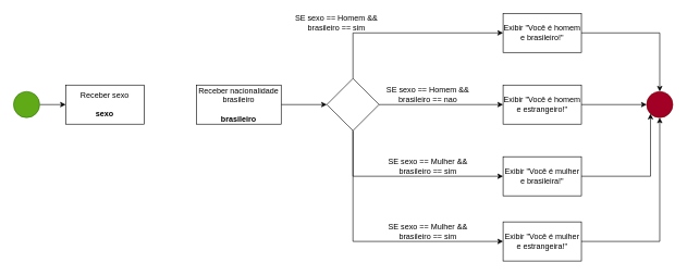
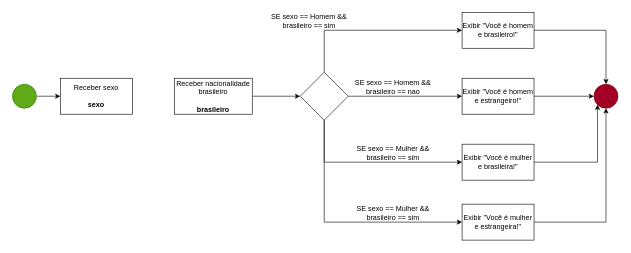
  <mxCell id="0" />
  <mxCell id="1" parent="0" />
  <mxCell id="2" value="" style="edgeStyle=orthogonalEdgeStyle;rounded=0;orthogonalLoop=1;jettySize=auto;html=1;" edge="1" parent="1" source="3" target="4"><mxGeometry relative="1" as="geometry" /></mxCell>
  <mxCell id="3" value="" style="ellipse;whiteSpace=wrap;html=1;aspect=fixed;fillColor=#60a917;fontColor=#ffffff;strokeColor=#2D7600;" vertex="1" parent="1"><mxGeometry x="20" y="140" width="40" height="40" as="geometry" /></mxCell>
  <mxCell id="4" value="Receber sexo&lt;div&gt;&lt;br&gt;&lt;/div&gt;&lt;div&gt;&lt;b&gt;sexo&lt;/b&gt;&lt;/div&gt;" style="whiteSpace=wrap;html=1;" vertex="1" parent="1"><mxGeometry x="100" y="130" width="120" height="60" as="geometry" /></mxCell>
  <mxCell id="5" value="" style="ellipse;whiteSpace=wrap;html=1;aspect=fixed;fillColor=#a20025;fontColor=#ffffff;strokeColor=#6F0000;" vertex="1" parent="1"><mxGeometry x="990" y="140" width="40" height="40" as="geometry" /></mxCell>
  <mxCell id="6" value="" style="edgeStyle=orthogonalEdgeStyle;rounded=0;orthogonalLoop=1;jettySize=auto;html=1;" edge="1" parent="1" source="10" target="12"><mxGeometry relative="1" as="geometry"><Array as="points"><mxPoint x="540" y="50" /></Array></mxGeometry></mxCell>
  <mxCell id="7" value="" style="edgeStyle=orthogonalEdgeStyle;rounded=0;orthogonalLoop=1;jettySize=auto;html=1;" edge="1" parent="1" source="10" target="14"><mxGeometry relative="1" as="geometry"><Array as="points"><mxPoint x="540" y="270" /></Array></mxGeometry></mxCell>
  <mxCell id="8" value="" style="edgeStyle=orthogonalEdgeStyle;rounded=0;orthogonalLoop=1;jettySize=auto;html=1;" edge="1" parent="1" source="10" target="18"><mxGeometry relative="1" as="geometry" /></mxCell>
  <mxCell id="9" value="" style="edgeStyle=orthogonalEdgeStyle;rounded=0;orthogonalLoop=1;jettySize=auto;html=1;" edge="1" parent="1" source="10" target="20"><mxGeometry relative="1" as="geometry"><Array as="points"><mxPoint x="540" y="370" /></Array></mxGeometry></mxCell>
  <mxCell id="10" value="" style="rhombus;whiteSpace=wrap;html=1;" vertex="1" parent="1"><mxGeometry x="500" y="120" width="80" height="80" as="geometry" /></mxCell>
  <mxCell id="11" style="edgeStyle=orthogonalEdgeStyle;rounded=0;orthogonalLoop=1;jettySize=auto;html=1;entryX=0.5;entryY=0;entryDx=0;entryDy=0;" edge="1" parent="1" source="12" target="5"><mxGeometry relative="1" as="geometry" /></mxCell>
  <mxCell id="12" value="Exibir &quot;Você é homem e brasileiro!&quot;" style="whiteSpace=wrap;html=1;" vertex="1" parent="1"><mxGeometry x="770" y="20" width="120" height="60" as="geometry" /></mxCell>
  <mxCell id="13" style="edgeStyle=orthogonalEdgeStyle;rounded=0;orthogonalLoop=1;jettySize=auto;html=1;entryX=0;entryY=1;entryDx=0;entryDy=0;" edge="1" parent="1" source="14" target="5"><mxGeometry relative="1" as="geometry" /></mxCell>
  <mxCell id="14" value="Exibir &quot;Você é mulher e brasileira!&quot;" style="whiteSpace=wrap;html=1;" vertex="1" parent="1"><mxGeometry x="770" y="240" width="120" height="60" as="geometry" /></mxCell>
  <mxCell id="15" value="" style="edgeStyle=orthogonalEdgeStyle;rounded=0;orthogonalLoop=1;jettySize=auto;html=1;" edge="1" parent="1" source="16" target="10"><mxGeometry relative="1" as="geometry" /></mxCell>
- <mxCell id="16" value="Receber nacionalidade brasileiro&lt;div&gt;&lt;br&gt;&lt;/div&gt;&lt;div&gt;&lt;b&gt;brasileiro&lt;/b&gt;&lt;/div&gt;" style="whiteSpace=wrap;html=1;" vertex="1" parent="1"><mxGeometry x="300" y="130" width="130" height="60" as="geometry" /></mxCell>
+ <mxCell id="16" value="Receber nacionalidade brasileiro&lt;div&gt;&lt;br&gt;&lt;/div&gt;&lt;div&gt;&lt;b&gt;brasileiro&lt;/b&gt;&lt;/div&gt;" style="whiteSpace=wrap;html=1;" vertex="1" parent="1"><mxGeometry x="290" y="130" width="130" height="60" as="geometry" /></mxCell>
  <mxCell id="17" style="edgeStyle=orthogonalEdgeStyle;rounded=0;orthogonalLoop=1;jettySize=auto;html=1;" edge="1" parent="1" source="18" target="5"><mxGeometry relative="1" as="geometry" /></mxCell>
  <mxCell id="18" value="Exibir &quot;Você é homem e estrangeiro!&quot;" style="whiteSpace=wrap;html=1;" vertex="1" parent="1"><mxGeometry x="770" y="130" width="120" height="60" as="geometry" /></mxCell>
  <mxCell id="19" style="edgeStyle=orthogonalEdgeStyle;rounded=0;orthogonalLoop=1;jettySize=auto;html=1;entryX=0.5;entryY=1;entryDx=0;entryDy=0;" edge="1" parent="1" source="20" target="5"><mxGeometry relative="1" as="geometry" /></mxCell>
  <mxCell id="20" value="Exibir &quot;Você é mulher e estrangeira!&quot;" style="whiteSpace=wrap;html=1;" vertex="1" parent="1"><mxGeometry x="770" y="340" width="120" height="60" as="geometry" /></mxCell>
  <mxCell id="21" value="SE sexo == Homem &amp;amp;&amp;amp; brasileiro == sim" style="text;html=1;align=center;verticalAlign=middle;whiteSpace=wrap;rounded=0;" vertex="1" parent="1"><mxGeometry x="440" y="20" width="150" height="30" as="geometry" /></mxCell>
  <mxCell id="22" value="SE sexo == Homem &amp;amp;&amp;amp; brasileiro == nao" style="text;html=1;align=center;verticalAlign=middle;whiteSpace=wrap;rounded=0;" vertex="1" parent="1"><mxGeometry x="580" y="130" width="150" height="30" as="geometry" /></mxCell>
  <mxCell id="23" value="SE sexo == Mulher &amp;amp;&amp;amp; brasileiro == sim" style="text;html=1;align=center;verticalAlign=middle;whiteSpace=wrap;rounded=0;" vertex="1" parent="1"><mxGeometry x="580" y="240" width="150" height="30" as="geometry" /></mxCell>
  <mxCell id="24" value="SE sexo == Mulher &amp;amp;&amp;amp; brasileiro == sim" style="text;html=1;align=center;verticalAlign=middle;whiteSpace=wrap;rounded=0;" vertex="1" parent="1"><mxGeometry x="580" y="340" width="150" height="30" as="geometry" /></mxCell>
